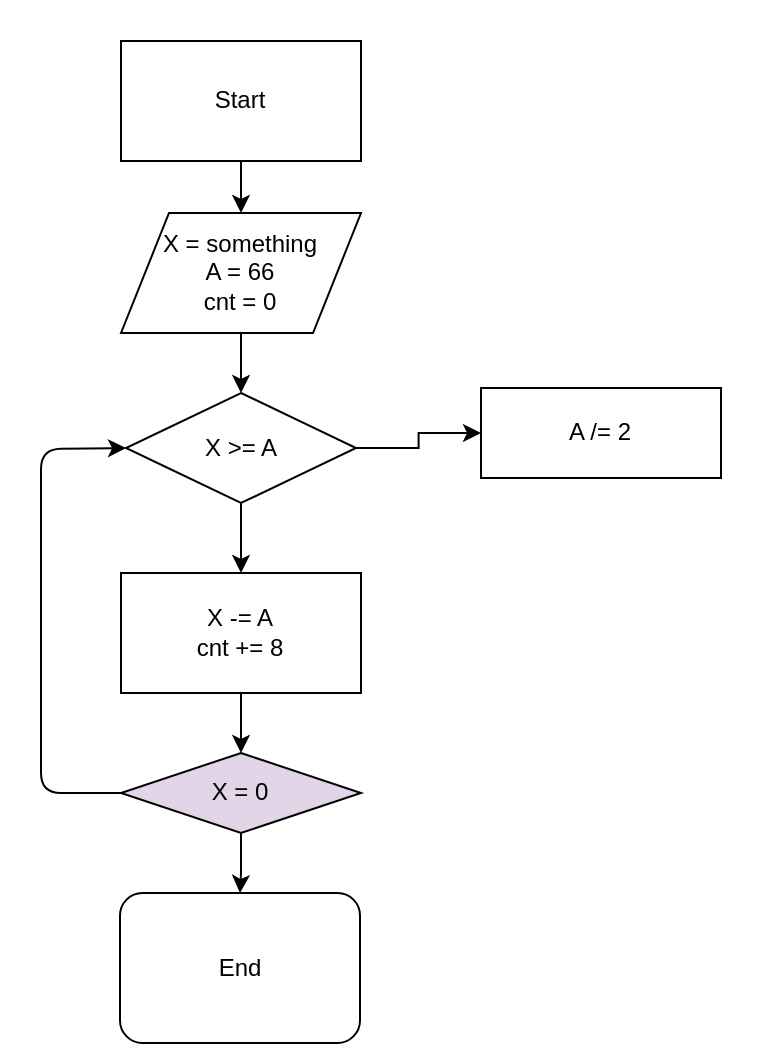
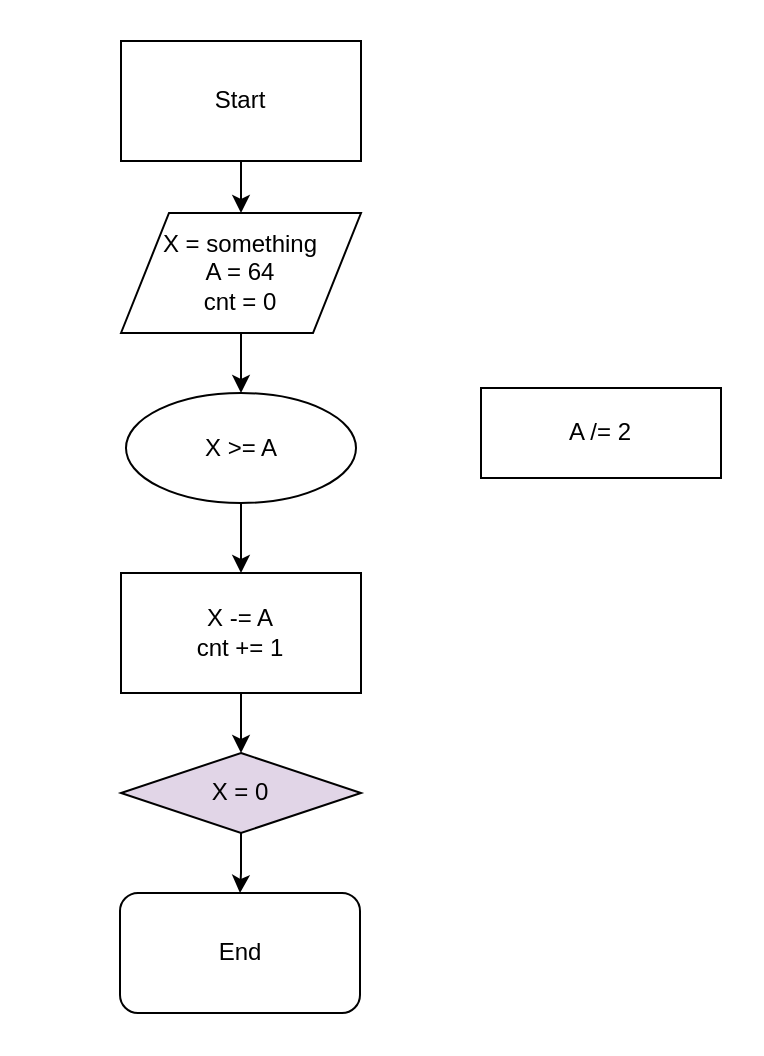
  <mxCell id="0" />
  <mxCell id="1" parent="0" />
- <mxCell id="2" value="" style="edgeStyle=orthogonalEdgeStyle;rounded=0;orthogonalLoop=1;jettySize=auto;html=1;" edge="1" parent="1" source="4" target="7"><mxGeometry relative="1" as="geometry" /></mxCell>
  <mxCell id="3" value="" style="edgeStyle=orthogonalEdgeStyle;rounded=0;orthogonalLoop=1;jettySize=auto;html=1;" edge="1" parent="1" source="4" target="9"><mxGeometry relative="1" as="geometry" /></mxCell>
- <mxCell id="4" value="X &amp;gt;= A" style="rhombus;whiteSpace=wrap;html=1;" vertex="1" parent="1"><mxGeometry x="62.5" y="196" width="115" height="55" as="geometry" /></mxCell>
+ <mxCell id="4" value="X &amp;gt;= A" style="ellipse;whiteSpace=wrap;html=1;" vertex="1" parent="1"><mxGeometry x="62.5" y="196" width="115" height="55" as="geometry" /></mxCell>
  <mxCell id="5" value="" style="edgeStyle=orthogonalEdgeStyle;rounded=0;orthogonalLoop=1;jettySize=auto;html=1;" edge="1" parent="1" source="6" target="4"><mxGeometry relative="1" as="geometry" /></mxCell>
- <mxCell id="6" value="X = something&lt;br&gt;A = 66&lt;br&gt;cnt = 0" style="shape=parallelogram;perimeter=parallelogramPerimeter;whiteSpace=wrap;html=1;align=center;" vertex="1" parent="1"><mxGeometry x="60" y="106" width="120" height="60" as="geometry" /></mxCell>
+ <mxCell id="6" value="X = something&lt;br&gt;A = 64&lt;br&gt;cnt = 0" style="shape=parallelogram;perimeter=parallelogramPerimeter;whiteSpace=wrap;html=1;align=center;" vertex="1" parent="1"><mxGeometry x="60" y="106" width="120" height="60" as="geometry" /></mxCell>
  <mxCell id="7" value="A /= 2" style="rounded=0;whiteSpace=wrap;html=1;align=center;" vertex="1" parent="1"><mxGeometry x="240" y="193.5" width="120" height="45" as="geometry" /></mxCell>
  <mxCell id="8" value="" style="edgeStyle=orthogonalEdgeStyle;rounded=0;orthogonalLoop=1;jettySize=auto;html=1;" edge="1" parent="1" source="9" target="11"><mxGeometry relative="1" as="geometry" /></mxCell>
- <mxCell id="9" value="X -= A&lt;br&gt;cnt += 8" style="rounded=0;whiteSpace=wrap;html=1;align=center;" vertex="1" parent="1"><mxGeometry x="60" y="286" width="120" height="60" as="geometry" /></mxCell>
+ <mxCell id="9" value="X -= A&lt;br&gt;cnt += 1" style="rounded=0;whiteSpace=wrap;html=1;align=center;" vertex="1" parent="1"><mxGeometry x="60" y="286" width="120" height="60" as="geometry" /></mxCell>
  <mxCell id="10" value="" style="edgeStyle=orthogonalEdgeStyle;rounded=0;orthogonalLoop=1;jettySize=auto;html=1;" edge="1" parent="1" source="11" target="12"><mxGeometry relative="1" as="geometry" /></mxCell>
  <mxCell id="11" value="X = 0" style="rhombus;whiteSpace=wrap;html=1;align=center;fillColor=#e1d5e7;" vertex="1" parent="1"><mxGeometry x="60" y="376" width="120" height="40" as="geometry" /></mxCell>
- <mxCell id="12" value="End" style="rounded=1;whiteSpace=wrap;html=1;align=center;" vertex="1" parent="1"><mxGeometry x="59.5" y="446" width="120" height="75" as="geometry" /></mxCell>
+ <mxCell id="12" value="End" style="rounded=1;whiteSpace=wrap;html=1;align=center;" vertex="1" parent="1"><mxGeometry x="59.5" y="446" width="120" height="60" as="geometry" /></mxCell>
  <mxCell id="13" value="" style="edgeStyle=orthogonalEdgeStyle;rounded=0;orthogonalLoop=1;jettySize=auto;html=1;" edge="1" parent="1" source="14" target="6"><mxGeometry relative="1" as="geometry" /></mxCell>
  <mxCell id="14" value="Start" style="whiteSpace=wrap;html=1;align=center;rounded=0;" vertex="1" parent="1"><mxGeometry x="60" y="20" width="120" height="60" as="geometry" /></mxCell>
- <mxCell id="15" value="" style="endArrow=classic;html=1;exitX=0;exitY=0.5;exitDx=0;exitDy=0;entryX=0;entryY=0.5;entryDx=0;entryDy=0;" edge="1" parent="1" source="11" target="4"><mxGeometry width="50" height="50" relative="1" as="geometry"><mxPoint x="-30" y="356" as="sourcePoint" /><mxPoint x="60" y="226" as="targetPoint" /><Array as="points"><mxPoint x="20" y="396" /><mxPoint x="20" y="224" /></Array></mxGeometry></mxCell>
